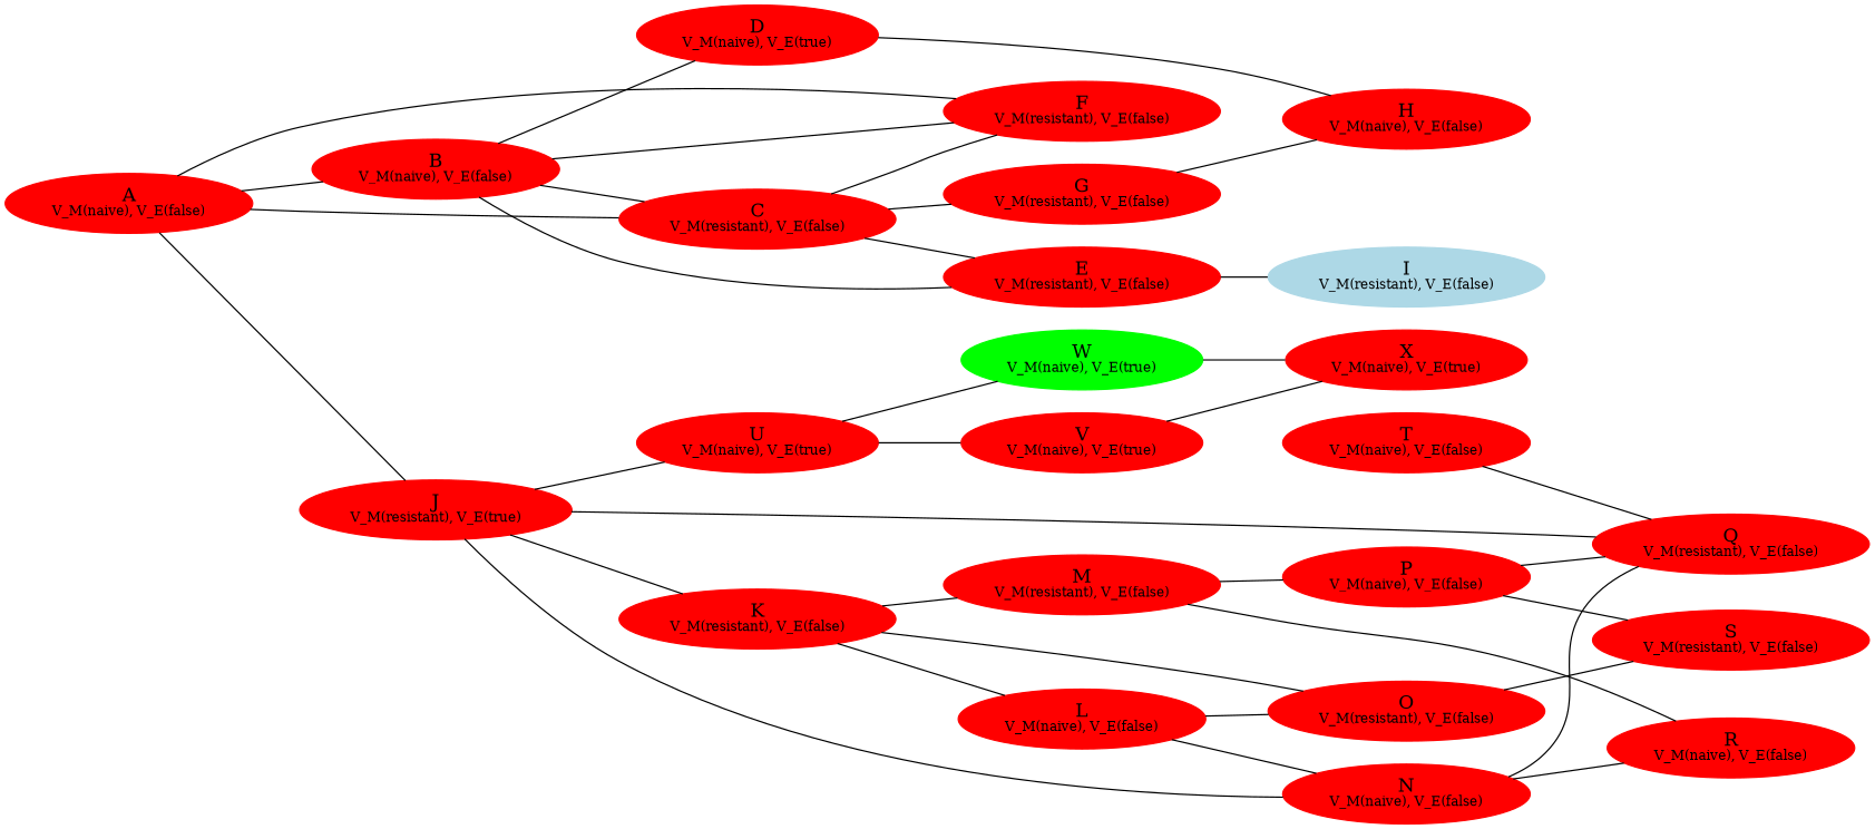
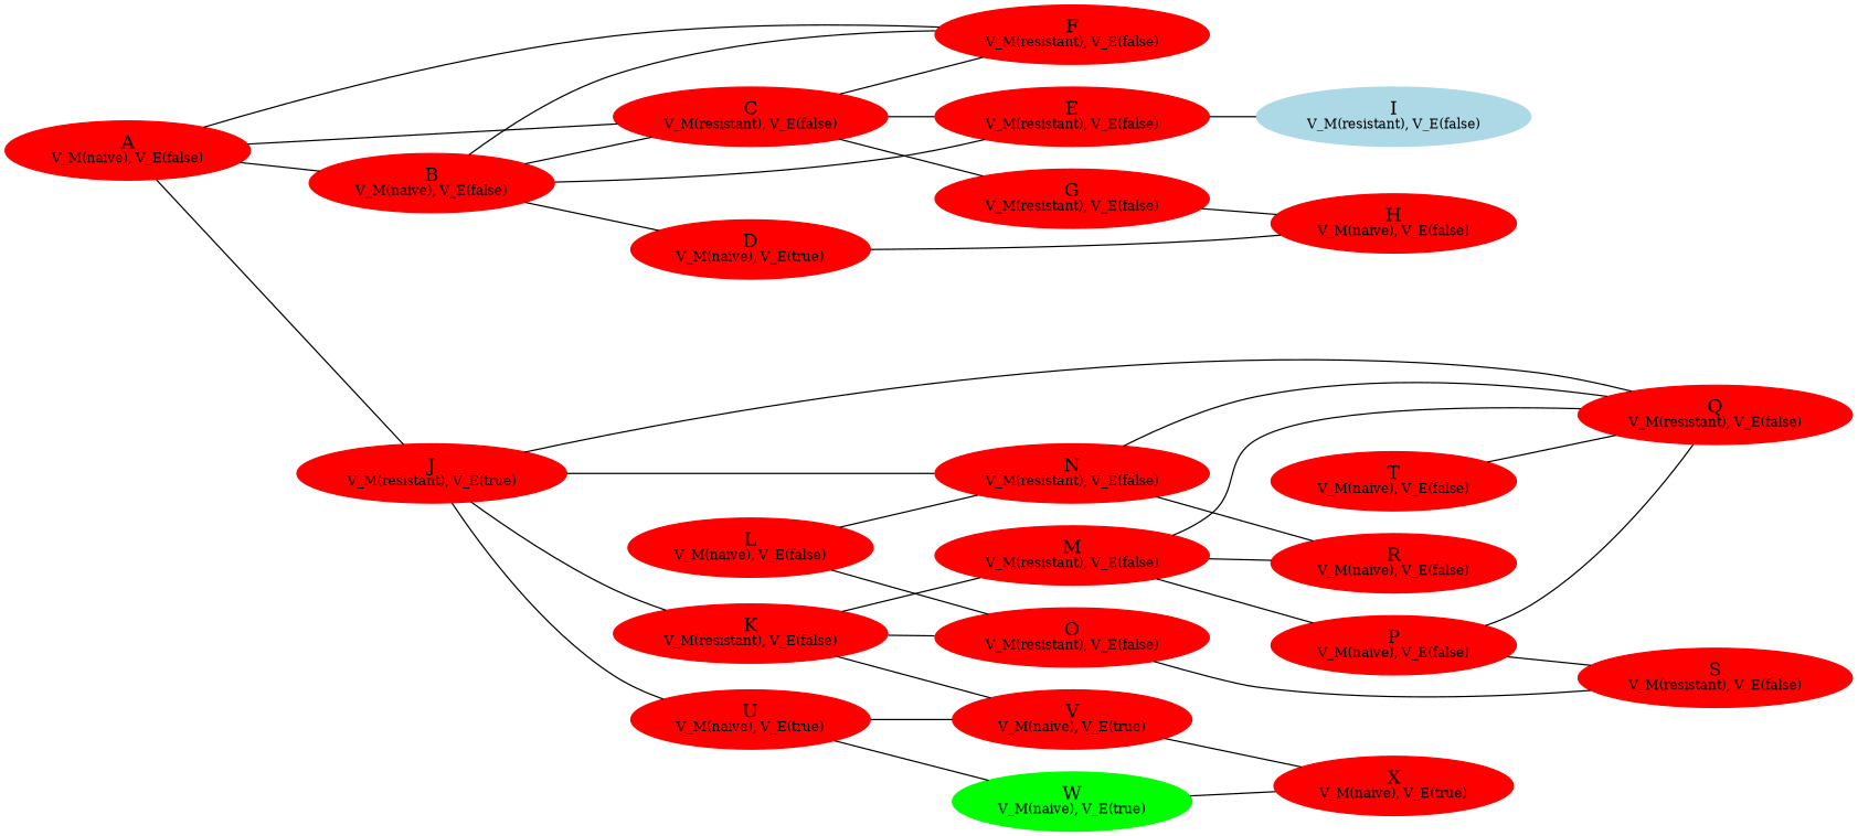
  graph {
    fontname="DejaVu Serif"
    rankdir=LR
    node [color=red fontname="DejaVu Serif" style=filled]
    edge [fontname="DejaVu Serif"]
    n1 [label=<A<BR /><FONT POINT-SIZE="10">V_M(naive), V_E(false)</FONT>>]
    n2 [label=<B<BR /><FONT POINT-SIZE="10">V_M(naive), V_E(false)</FONT>>]
    n3 [label=<C<BR /><FONT POINT-SIZE="10">V_M(resistant), V_E(false)</FONT>>]
    n4 [label=<F<BR /><FONT POINT-SIZE="10">V_M(resistant), V_E(false)</FONT>>]
    n5 [label=<J<BR /><FONT POINT-SIZE="10">V_M(resistant), V_E(true)</FONT>>]
    n6 [label=<D<BR /><FONT POINT-SIZE="10">V_M(naive), V_E(true)</FONT>>]
    n7 [label=<E<BR /><FONT POINT-SIZE="10">V_M(resistant), V_E(false)</FONT>>]
    n8 [label=<G<BR /><FONT POINT-SIZE="10">V_M(resistant), V_E(false)</FONT>>]
    n9 [label=<K<BR /><FONT POINT-SIZE="10">V_M(resistant), V_E(false)</FONT>>]
-   n10 [label=<N<BR /><FONT POINT-SIZE="10">V_M(naive), V_E(false)</FONT>>]
+   n10 [label=<N<BR /><FONT POINT-SIZE="10">V_M(resistant), V_E(false)</FONT>>]
    n11 [label=<Q<BR /><FONT POINT-SIZE="10">V_M(resistant), V_E(false)</FONT>>]
    n12 [label=<U<BR /><FONT POINT-SIZE="10">V_M(naive), V_E(true)</FONT>>]
    n13 [label=<H<BR /><FONT POINT-SIZE="10">V_M(naive), V_E(false)</FONT>>]
    n14 [color=lightblue label=<I<BR /><FONT POINT-SIZE="10">V_M(resistant), V_E(false)</FONT>>]
    n15 [label=<L<BR /><FONT POINT-SIZE="10">V_M(naive), V_E(false)</FONT>>]
    n16 [label=<M<BR /><FONT POINT-SIZE="10">V_M(resistant), V_E(false)</FONT>>]
    n17 [label=<O<BR /><FONT POINT-SIZE="10">V_M(resistant), V_E(false)</FONT>>]
    n18 [label=<R<BR /><FONT POINT-SIZE="10">V_M(naive), V_E(false)</FONT>>]
    n19 [label=<V<BR /><FONT POINT-SIZE="10">V_M(naive), V_E(true)</FONT>>]
    n20 [color=green label=<W<BR /><FONT POINT-SIZE="10">V_M(naive), V_E(true)</FONT>>]
    n21 [label=<P<BR /><FONT POINT-SIZE="10">V_M(naive), V_E(false)</FONT>>]
    n22 [label=<S<BR /><FONT POINT-SIZE="10">V_M(resistant), V_E(false)</FONT>>]
    n23 [label=<T<BR /><FONT POINT-SIZE="10">V_M(naive), V_E(false)</FONT>>]
    n24 [label=<X<BR /><FONT POINT-SIZE="10">V_M(naive), V_E(true)</FONT>>]
    n1 -- n2
    n1 -- n3
    n1 -- n4
    n1 -- n5
    n2 -- n3
    n2 -- n4
    n2 -- n6
    n2 -- n7
    n3 -- n4
    n3 -- n7
    n3 -- n8
    n5 -- n9
    n5 -- n10
    n5 -- n11
    n5 -- n12
    n6 -- n13
    n7 -- n14
    n8 -- n13
-   n9 -- n15
+   n9 -- n19
    n9 -- n16
    n9 -- n17
    n10 -- n11
    n10 -- n18
    n12 -- n19
    n12 -- n20
    n15 -- n10
    n15 -- n17
+   n16 -- n11
    n16 -- n18
    n16 -- n21
    n17 -- n22
    n19 -- n24
    n20 -- n24
    n21 -- n11
    n21 -- n22
    n23 -- n11
  }
